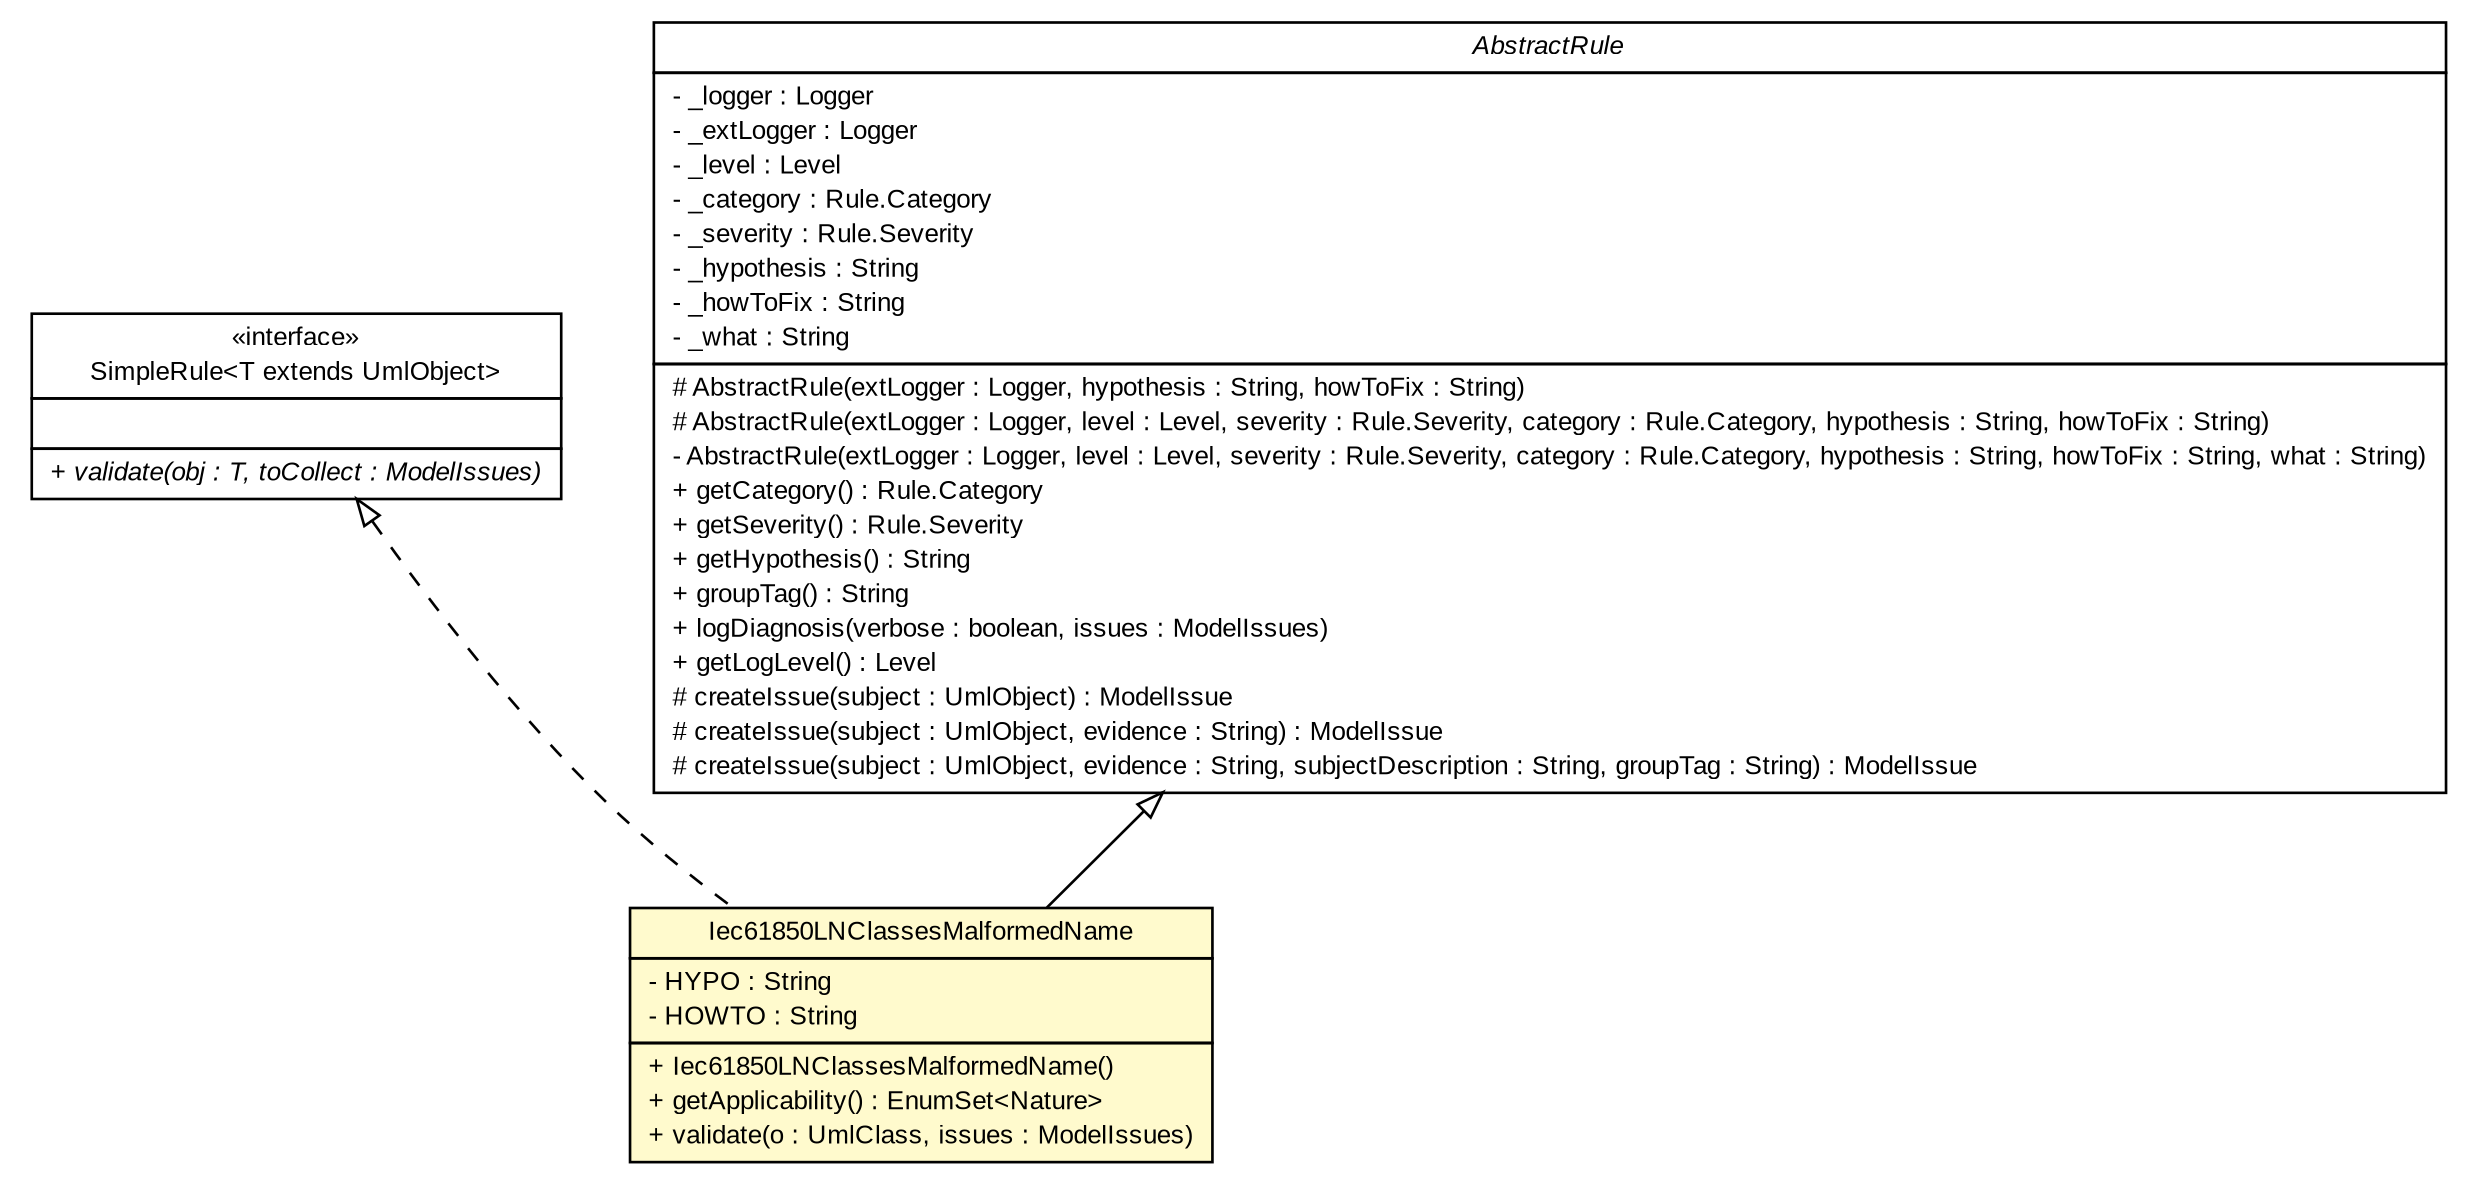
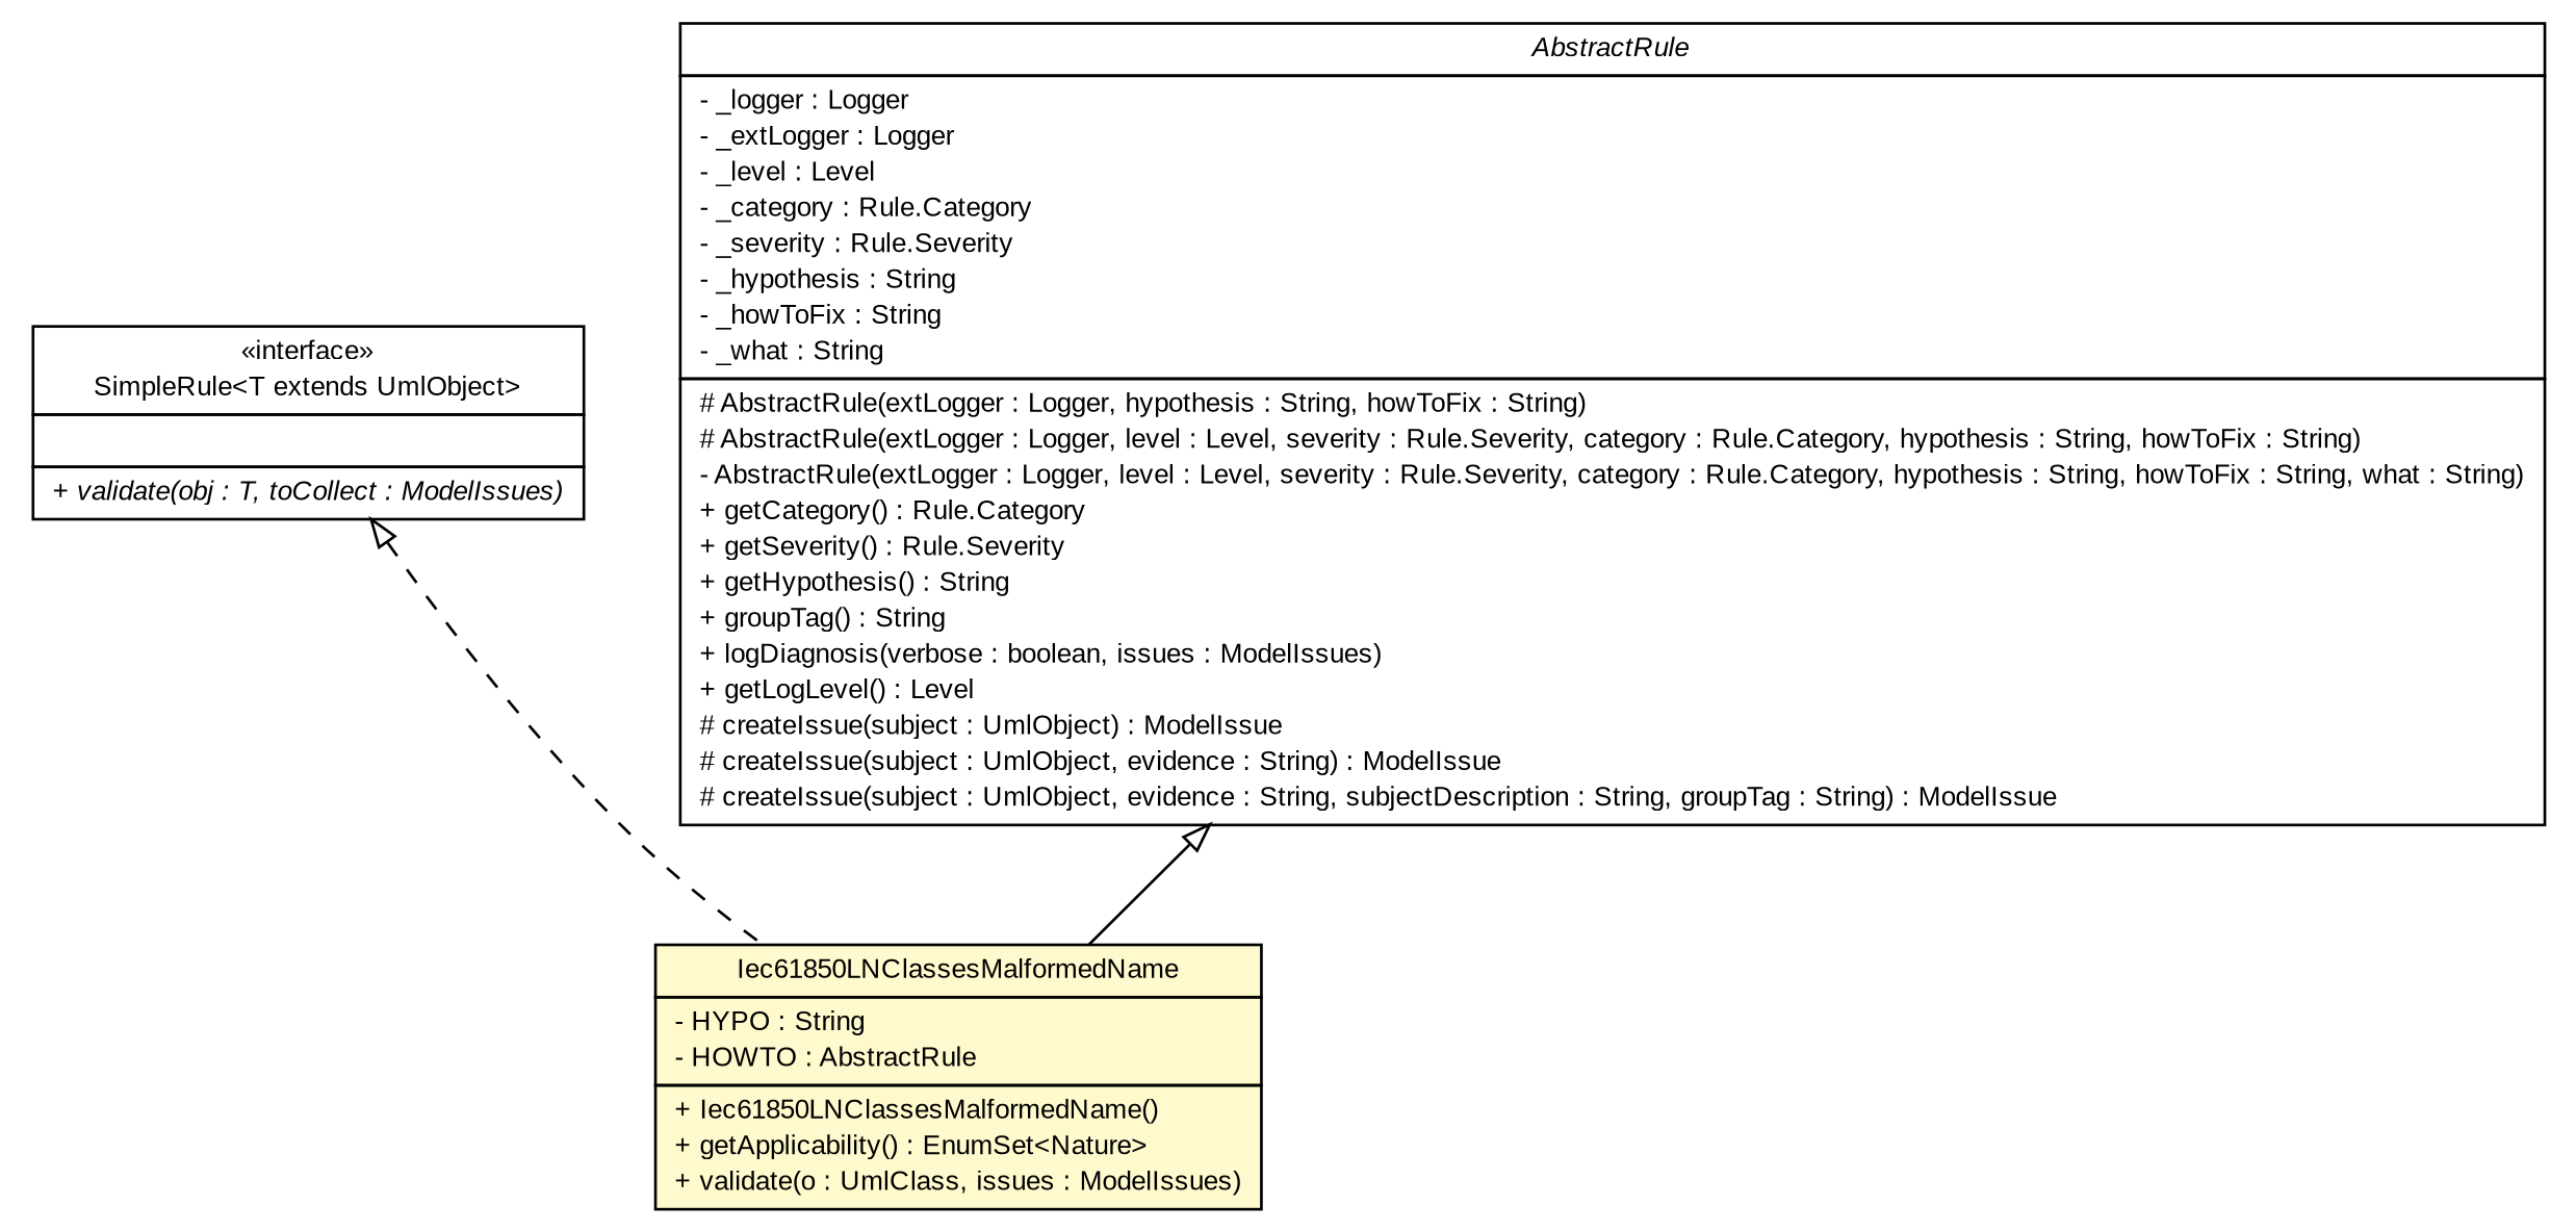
  digraph {
    nodesep=0.25
    ranksep=0.5
    node [fontcolor=black fontname=arial fontsize=10.0 shape=plaintext]
    edge [arrowtail=empty dir=back fontname=arial fontsize=10 headport=p labelfontname=arial labelfontsize=10 tailport=p]
    n1 [label=<<table title="org.tanjakostic.jcleancim.validation.SimpleRule" border="0" cellborder="1" cellspacing="0" cellpadding="2" port="p" href="./SimpleRule.html"> 		<tr><td><table border="0" cellspacing="0" cellpadding="1"> <tr><td align="center" balign="center"> &#171;interface&#187; </td></tr> <tr><td align="center" balign="center"> SimpleRule&lt;T extends UmlObject&gt; </td></tr> 		</table></td></tr> 		<tr><td><table border="0" cellspacing="0" cellpadding="1"> <tr><td align="left" balign="left">  </td></tr> 		</table></td></tr> 		<tr><td><table border="0" cellspacing="0" cellpadding="1"> <tr><td align="left" balign="left"><font face="Arial Italic" point-size="10.0"> + validate(obj : T, toCollect : ModelIssues) </font></td></tr> 		</table></td></tr> 		</table>>]
-   n2 [label=<<table title="org.tanjakostic.jcleancim.validation.ClassValidator.Iec61850LNClassesMalformedName" border="0" cellborder="1" cellspacing="0" cellpadding="2" port="p" bgcolor="lemonChiffon" href="./ClassValidator.Iec61850LNClassesMalformedName.html"> 		<tr><td><table border="0" cellspacing="0" cellpadding="1"> <tr><td align="center" balign="center"> Iec61850LNClassesMalformedName </td></tr> 		</table></td></tr> 		<tr><td><table border="0" cellspacing="0" cellpadding="1"> <tr><td align="left" balign="left"> - HYPO : String </td></tr> <tr><td align="left" balign="left"> - HOWTO : String </td></tr> 		</table></td></tr> 		<tr><td><table border="0" cellspacing="0" cellpadding="1"> <tr><td align="left" balign="left"> + Iec61850LNClassesMalformedName() </td></tr> <tr><td align="left" balign="left"> + getApplicability() : EnumSet&lt;Nature&gt; </td></tr> <tr><td align="left" balign="left"> + validate(o : UmlClass, issues : ModelIssues) </td></tr> 		</table></td></tr> 		</table>>]
+   n2 [label=<<table title="org.tanjakostic.jcleancim.validation.ClassValidator.Iec61850LNClassesMalformedName" border="0" cellborder="1" cellspacing="0" cellpadding="2" port="p" bgcolor="lemonChiffon" href="./ClassValidator.Iec61850LNClassesMalformedName.html"> 		<tr><td><table border="0" cellspacing="0" cellpadding="1"> <tr><td align="center" balign="center"> Iec61850LNClassesMalformedName </td></tr> 		</table></td></tr> 		<tr><td><table border="0" cellspacing="0" cellpadding="1"> <tr><td align="left" balign="left"> - HYPO : String </td></tr> <tr><td align="left" balign="left"> - HOWTO : AbstractRule </td></tr> 		</table></td></tr> 		<tr><td><table border="0" cellspacing="0" cellpadding="1"> <tr><td align="left" balign="left"> + Iec61850LNClassesMalformedName() </td></tr> <tr><td align="left" balign="left"> + getApplicability() : EnumSet&lt;Nature&gt; </td></tr> <tr><td align="left" balign="left"> + validate(o : UmlClass, issues : ModelIssues) </td></tr> 		</table></td></tr> 		</table>>]
    n3 [label=<<table title="org.tanjakostic.jcleancim.validation.AbstractRule" border="0" cellborder="1" cellspacing="0" cellpadding="2" port="p" href="./AbstractRule.html"> 		<tr><td><table border="0" cellspacing="0" cellpadding="1"> <tr><td align="center" balign="center"><font face="Arial Italic"> AbstractRule </font></td></tr> 		</table></td></tr> 		<tr><td><table border="0" cellspacing="0" cellpadding="1"> <tr><td align="left" balign="left"> - _logger : Logger </td></tr> <tr><td align="left" balign="left"> - _extLogger : Logger </td></tr> <tr><td align="left" balign="left"> - _level : Level </td></tr> <tr><td align="left" balign="left"> - _category : Rule.Category </td></tr> <tr><td align="left" balign="left"> - _severity : Rule.Severity </td></tr> <tr><td align="left" balign="left"> - _hypothesis : String </td></tr> <tr><td align="left" balign="left"> - _howToFix : String </td></tr> <tr><td align="left" balign="left"> - _what : String </td></tr> 		</table></td></tr> 		<tr><td><table border="0" cellspacing="0" cellpadding="1"> <tr><td align="left" balign="left"> # AbstractRule(extLogger : Logger, hypothesis : String, howToFix : String) </td></tr> <tr><td align="left" balign="left"> # AbstractRule(extLogger : Logger, level : Level, severity : Rule.Severity, category : Rule.Category, hypothesis : String, howToFix : String) </td></tr> <tr><td align="left" balign="left"> - AbstractRule(extLogger : Logger, level : Level, severity : Rule.Severity, category : Rule.Category, hypothesis : String, howToFix : String, what : String) </td></tr> <tr><td align="left" balign="left"> + getCategory() : Rule.Category </td></tr> <tr><td align="left" balign="left"> + getSeverity() : Rule.Severity </td></tr> <tr><td align="left" balign="left"> + getHypothesis() : String </td></tr> <tr><td align="left" balign="left"> + groupTag() : String </td></tr> <tr><td align="left" balign="left"> + logDiagnosis(verbose : boolean, issues : ModelIssues) </td></tr> <tr><td align="left" balign="left"> + getLogLevel() : Level </td></tr> <tr><td align="left" balign="left"> # createIssue(subject : UmlObject) : ModelIssue </td></tr> <tr><td align="left" balign="left"> # createIssue(subject : UmlObject, evidence : String) : ModelIssue </td></tr> <tr><td align="left" balign="left"> # createIssue(subject : UmlObject, evidence : String, subjectDescription : String, groupTag : String) : ModelIssue </td></tr> 		</table></td></tr> 		</table>>]
    n1 -> n2 [style=dashed]
    n3 -> n2
  }
